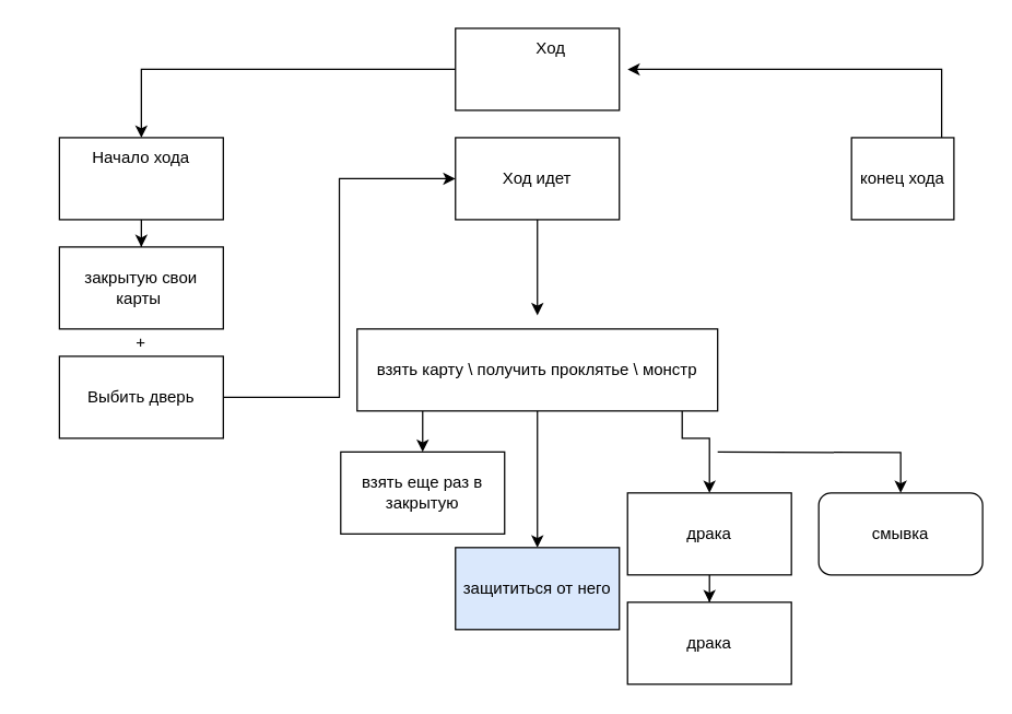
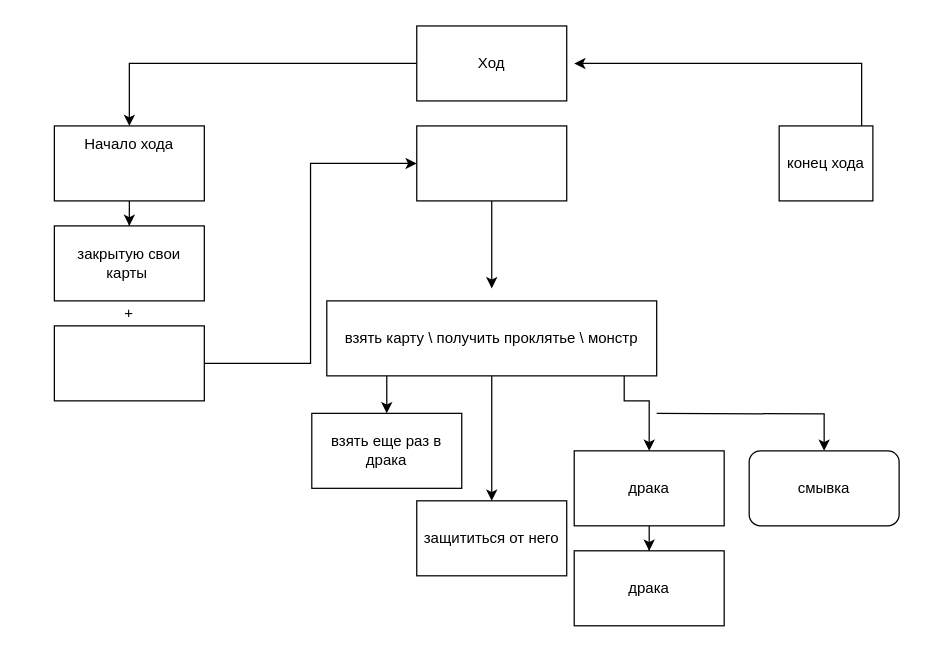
  <mxCell id="0" />
  <mxCell id="1" parent="0" />
  <mxCell id="2" style="edgeStyle=orthogonalEdgeStyle;rounded=0;orthogonalLoop=1;jettySize=auto;html=1;entryX=0.5;entryY=0;entryDx=0;entryDy=0;" edge="1" parent="1" source="3" target="6"><mxGeometry relative="1" as="geometry" /></mxCell>
  <mxCell id="3" value="" style="rounded=0;whiteSpace=wrap;html=1;" vertex="1" parent="1"><mxGeometry x="333" y="20" width="120" height="60" as="geometry" /></mxCell>
  <mxCell id="4" style="edgeStyle=orthogonalEdgeStyle;rounded=0;orthogonalLoop=1;jettySize=auto;html=1;exitX=0.5;exitY=1;exitDx=0;exitDy=0;" edge="1" parent="1" source="3" target="3"><mxGeometry relative="1" as="geometry" /></mxCell>
  <mxCell id="5" value="" style="edgeStyle=orthogonalEdgeStyle;rounded=0;orthogonalLoop=1;jettySize=auto;html=1;entryX=0.5;entryY=0;entryDx=0;entryDy=0;" edge="1" parent="1" source="6" target="11"><mxGeometry relative="1" as="geometry"><Array as="points" /></mxGeometry></mxCell>
  <mxCell id="6" value="" style="rounded=0;whiteSpace=wrap;html=1;" vertex="1" parent="1"><mxGeometry x="43" y="100" width="120" height="60" as="geometry" /></mxCell>
  <mxCell id="7" value="" style="edgeStyle=orthogonalEdgeStyle;rounded=0;orthogonalLoop=1;jettySize=auto;html=1;" edge="1" parent="1" source="8"><mxGeometry relative="1" as="geometry"><mxPoint x="393" y="230" as="targetPoint" /></mxGeometry></mxCell>
  <mxCell id="8" value="" style="rounded=0;whiteSpace=wrap;html=1;" vertex="1" parent="1"><mxGeometry x="333" y="100" width="120" height="60" as="geometry" /></mxCell>
  <mxCell id="9" style="edgeStyle=orthogonalEdgeStyle;rounded=0;orthogonalLoop=1;jettySize=auto;html=1;" edge="1" parent="1" source="10"><mxGeometry relative="1" as="geometry"><mxPoint x="459" y="50" as="targetPoint" /><Array as="points"><mxPoint x="689" y="50" /></Array></mxGeometry></mxCell>
  <mxCell id="10" value="конец хода" style="rounded=0;whiteSpace=wrap;html=1;" vertex="1" parent="1"><mxGeometry x="623" y="100" width="75" height="60" as="geometry" /></mxCell>
  <mxCell id="11" value="" style="rounded=0;whiteSpace=wrap;html=1;" vertex="1" parent="1"><mxGeometry x="43" y="180" width="120" height="60" as="geometry" /></mxCell>
  <mxCell id="12" style="edgeStyle=orthogonalEdgeStyle;rounded=0;orthogonalLoop=1;jettySize=auto;html=1;entryX=0;entryY=0.5;entryDx=0;entryDy=0;" edge="1" parent="1" source="13" target="8"><mxGeometry relative="1" as="geometry" /></mxCell>
  <mxCell id="13" value="" style="rounded=0;whiteSpace=wrap;html=1;" vertex="1" parent="1"><mxGeometry x="43" y="260" width="120" height="60" as="geometry" /></mxCell>
  <mxCell id="14" value="+" style="text;html=1;strokeColor=none;fillColor=none;align=center;verticalAlign=middle;whiteSpace=wrap;rounded=0;" vertex="1" parent="1"><mxGeometry x="83" y="240" width="40" height="20" as="geometry" /></mxCell>
- <mxCell id="15" value="Ход" style="text;html=1;strokeColor=none;fillColor=none;align=center;verticalAlign=middle;whiteSpace=wrap;rounded=0;" vertex="1" parent="1"><mxGeometry x="383" y="25" width="40" height="20" as="geometry" /></mxCell>
+ <mxCell id="15" value="Ход" style="text;html=1;strokeColor=none;fillColor=none;align=center;verticalAlign=middle;whiteSpace=wrap;rounded=0;" vertex="1" parent="1"><mxGeometry x="373" y="40" width="40" height="20" as="geometry" /></mxCell>
  <mxCell id="16" value="Начало хода" style="text;html=1;strokeColor=none;fillColor=none;align=center;verticalAlign=middle;whiteSpace=wrap;rounded=0;" vertex="1" parent="1"><mxGeometry x="55" y="105" width="96" height="20" as="geometry" /></mxCell>
- <mxCell id="17" value="Ход идет" style="text;html=1;strokeColor=none;fillColor=none;align=center;verticalAlign=middle;whiteSpace=wrap;rounded=0;" vertex="1" parent="1"><mxGeometry x="360" y="120" width="66" height="20" as="geometry" /></mxCell>
  <mxCell id="18" value="закрытую свои&lt;br&gt;карты&amp;nbsp;" style="text;html=1;strokeColor=none;fillColor=none;align=center;verticalAlign=middle;whiteSpace=wrap;rounded=0;" vertex="1" parent="1"><mxGeometry x="20" y="200" width="166" height="20" as="geometry" /></mxCell>
- <mxCell id="19" value="Выбить дверь" style="text;html=1;strokeColor=none;fillColor=none;align=center;verticalAlign=middle;whiteSpace=wrap;rounded=0;" vertex="1" parent="1"><mxGeometry x="55" y="280" width="96" height="20" as="geometry" /></mxCell>
  <mxCell id="20" value="" style="edgeStyle=orthogonalEdgeStyle;rounded=0;orthogonalLoop=1;jettySize=auto;html=1;" edge="1" parent="1" source="24" target="25"><mxGeometry relative="1" as="geometry"><Array as="points"><mxPoint x="309" y="320" /><mxPoint x="309" y="320" /></Array></mxGeometry></mxCell>
  <mxCell id="21" style="edgeStyle=orthogonalEdgeStyle;rounded=0;orthogonalLoop=1;jettySize=auto;html=1;" edge="1" parent="1" source="24" target="26"><mxGeometry relative="1" as="geometry"><mxPoint x="393" y="460" as="targetPoint" /></mxGeometry></mxCell>
  <mxCell id="22" value="" style="edgeStyle=orthogonalEdgeStyle;rounded=0;orthogonalLoop=1;jettySize=auto;html=1;entryX=0.5;entryY=0;entryDx=0;entryDy=0;" edge="1" parent="1" source="24" target="28"><mxGeometry relative="1" as="geometry"><mxPoint x="499" y="460" as="targetPoint" /><Array as="points"><mxPoint x="499" y="320" /><mxPoint x="519" y="320" /></Array></mxGeometry></mxCell>
  <mxCell id="23" style="edgeStyle=orthogonalEdgeStyle;rounded=0;orthogonalLoop=1;jettySize=auto;html=1;entryX=0.5;entryY=0;entryDx=0;entryDy=0;" edge="1" parent="1" target="30"><mxGeometry relative="1" as="geometry"><mxPoint x="525" y="330" as="sourcePoint" /></mxGeometry></mxCell>
  <mxCell id="24" value="взять карту \ получить проклятье \ монстр" style="rounded=0;whiteSpace=wrap;html=1;" vertex="1" parent="1"><mxGeometry x="261" y="240" width="264" height="60" as="geometry" /></mxCell>
- <mxCell id="25" value="взять еще раз в закрытую" style="whiteSpace=wrap;html=1;rounded=0;" vertex="1" parent="1"><mxGeometry x="249" y="330" width="120" height="60" as="geometry" /></mxCell>
- <mxCell id="26" value="защититься от него" style="rounded=0;whiteSpace=wrap;html=1;fillColor=#dae8fc;" vertex="1" parent="1"><mxGeometry x="333" y="400" width="120" height="60" as="geometry" /></mxCell>
+ <mxCell id="25" value="взять еще раз в драка" style="whiteSpace=wrap;html=1;rounded=0;" vertex="1" parent="1"><mxGeometry x="249" y="330" width="120" height="60" as="geometry" /></mxCell>
+ <mxCell id="26" value="защититься от него" style="rounded=0;whiteSpace=wrap;html=1;" vertex="1" parent="1"><mxGeometry x="333" y="400" width="120" height="60" as="geometry" /></mxCell>
  <mxCell id="27" value="" style="edgeStyle=orthogonalEdgeStyle;rounded=0;orthogonalLoop=1;jettySize=auto;html=1;" edge="1" parent="1" source="28" target="29"><mxGeometry relative="1" as="geometry" /></mxCell>
  <mxCell id="28" value="драка" style="rounded=0;whiteSpace=wrap;html=1;" vertex="1" parent="1"><mxGeometry x="459" y="360" width="120" height="60" as="geometry" /></mxCell>
  <mxCell id="29" value="драка" style="rounded=0;whiteSpace=wrap;html=1;" vertex="1" parent="1"><mxGeometry x="459" y="440" width="120" height="60" as="geometry" /></mxCell>
  <mxCell id="30" value="смывка" style="whiteSpace=wrap;html=1;rounded=1;" vertex="1" parent="1"><mxGeometry x="599" y="360" width="120" height="60" as="geometry" /></mxCell>
